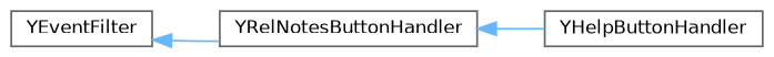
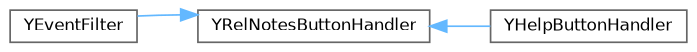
  digraph {
    rankdir=LR
    node [color=grey40 fillcolor=white fontname=Helvetica fontsize=10 shape=box style=filled]
    edge [color=steelblue1 dir=back fontname=Helvetica fontsize=10 labelfontname=Helvetica labelfontsize=10 style=solid]
    n1 [height=0.2 label=YEventFilter width=0.4]
    n2 [height=0.2 label=YRelNotesButtonHandler width=0.4]
    n3 [height=0.2 label=YHelpButtonHandler width=0.4]
-   n1 -> n2
+   n2 -> n1
    n2 -> n3
  }
